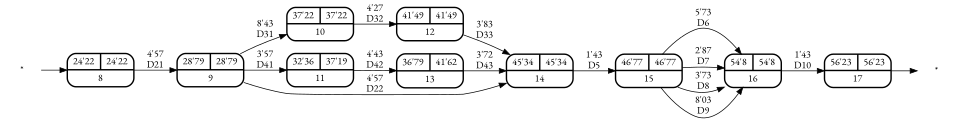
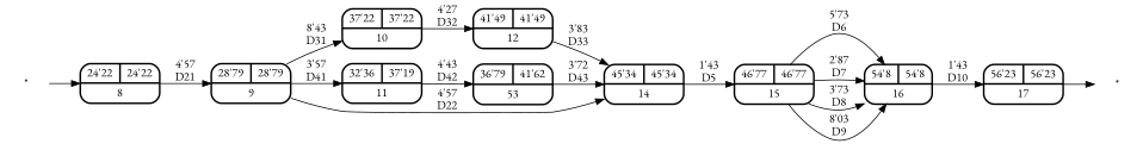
  digraph {
    rankdir=LR
    fontname="EB Garamond"
    node [shape=record style="rounded,bold" fontname="EB Garamond"]
    edge [fontname="EB Garamond"]
    n1 [label="*" shape=plaintext]
    n2 [label="{ 24'22 | 24'22 } | 8"]
    n3 [label="*" shape=plaintext]
    n4 [label="{ 28'79 | 28'79 } | 9"]
    n5 [label="{ 37'22 | 37'22 } | 10"]
    n6 [label="{ 32'36 | 37'19 } | 11"]
    n7 [label="{ 45'34 | 45'34 } | 14"]
    n8 [label="{ 41'49 | 41'49 } | 12"]
-   n9 [label="{ 36'79 | 41'62 } | 13"]
+   n9 [label="{ 36'79 | 41'62 } | 53"]
    n10 [label="{ 46'77 | 46'77 } | 15"]
    n11 [label="{ 54'8 | 54'8 } | 16"]
    n12 [label="{ 56'23 | 56'23 } | 17"]
    n1 -> n2
    n2 -> n4 [label="4'57\nD21"]
    n4 -> n5 [label="8'43\nD31"]
    n4 -> n6 [label="3'57\nD41"]
    n4 -> n7 [label="4'57\nD22"]
    n5 -> n8 [label="4'27\nD32"]
    n6 -> n9 [label="4'43\nD42"]
    n7 -> n10 [label="1'43\nD5"]
    n8 -> n7 [label="3'83\nD33"]
    n9 -> n7 [label="3'72\nD43"]
    n10 -> n11 [label="5'73\nD6"]
    n10 -> n11 [label="2'87\nD7"]
    n10 -> n11 [label="3'73\nD8"]
    n10 -> n11 [label="8'03\nD9"]
    n11 -> n12 [label="1'43\nD10"]
    n12 -> n3
  }
